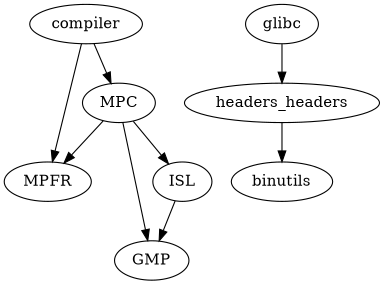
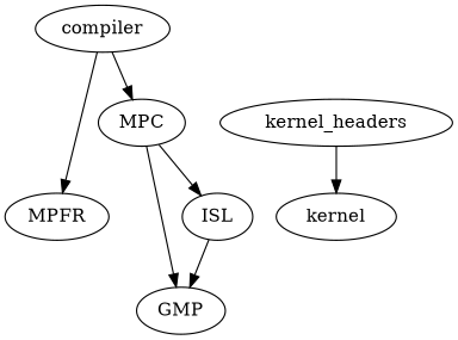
  digraph {
    MPC
    MPFR
    GMP
    ISL
-   glibc
-   kernel_headers [label=headers_headers]
-   binutils
+   kernel_headers
+   binutils [label=kernel]
    compiler
-   MPC -> MPFR
    MPC -> GMP
    MPC -> ISL
    ISL -> GMP
-   glibc -> kernel_headers
    kernel_headers -> binutils
    compiler -> MPC
    compiler -> MPFR
  }
